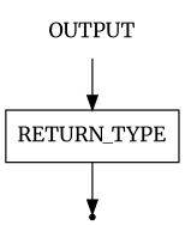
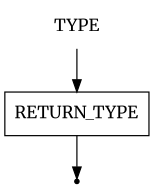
  digraph {
    fontname=Merriweather
    node [fontname=Merriweather]
    edge [fontname=Merriweather]
-   n1 [label=OUTPUT shape=plaintext]
+   n1 [label=TYPE shape=plaintext]
    n2 [label=RETURN_TYPE shape=box]
    end [shape=point]
    n1 -> n2
    n2 -> end
  }
